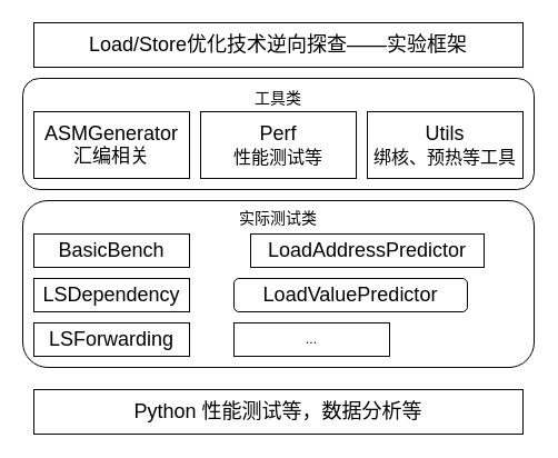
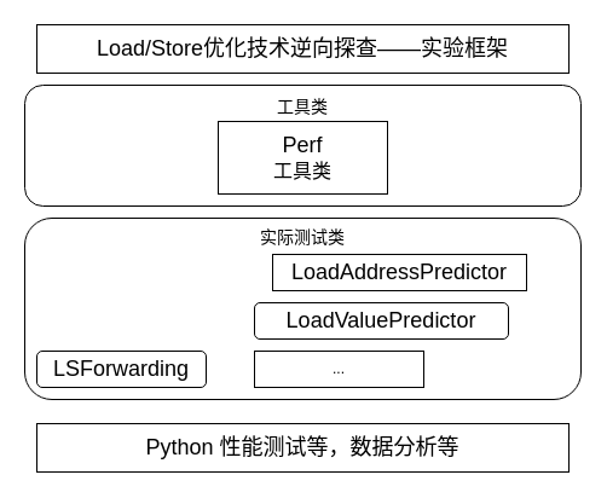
  <mxCell id="0" />
  <mxCell id="1" parent="0" />
  <mxCell id="2" value="&lt;div&gt;&lt;span style=&quot;font-size: 14px;&quot;&gt;实际测试类&lt;/span&gt;&lt;/div&gt;&lt;div&gt;&lt;span style=&quot;font-size: 14px;&quot;&gt;&lt;br&gt;&lt;/span&gt;&lt;/div&gt;&lt;div&gt;&lt;br&gt;&lt;/div&gt;&lt;div&gt;&lt;br&gt;&lt;/div&gt;&lt;div&gt;&lt;br&gt;&lt;/div&gt;&lt;div&gt;&lt;br&gt;&lt;/div&gt;&lt;div&gt;&lt;br&gt;&lt;/div&gt;&lt;div&gt;&lt;br&gt;&lt;/div&gt;&lt;div&gt;&lt;br&gt;&lt;/div&gt;" style="rounded=1;whiteSpace=wrap;html=1;fillColor=none;" vertex="1" parent="1"><mxGeometry x="20" y="180" width="460" height="150" as="geometry" /></mxCell>
  <mxCell id="3" value="&lt;font style=&quot;font-size: 18px;&quot;&gt;Load/Store优化技术逆向探查——实验框架&lt;/font&gt;" style="rounded=0;whiteSpace=wrap;html=1;" vertex="1" parent="1"><mxGeometry x="30" y="20" width="440" height="40" as="geometry" /></mxCell>
- <mxCell id="4" value="&lt;font style=&quot;font-size: 18px;&quot;&gt;ASMGenerator&lt;/font&gt;&lt;div&gt;&lt;font style=&quot;font-size: 17px;&quot;&gt;汇编相关&lt;/font&gt;&lt;/div&gt;" style="rounded=0;whiteSpace=wrap;html=1;" vertex="1" parent="1"><mxGeometry x="30" y="100" width="140" height="60" as="geometry" /></mxCell>
- <mxCell id="5" value="&lt;font style=&quot;font-size: 18px;&quot;&gt;Perf&lt;/font&gt;&lt;div&gt;&lt;font style=&quot;font-size: 16px;&quot;&gt;性能测试等&lt;/font&gt;&lt;/div&gt;" style="rounded=0;whiteSpace=wrap;html=1;" vertex="1" parent="1"><mxGeometry x="180" y="100" width="140" height="60" as="geometry" /></mxCell>
- <mxCell id="6" value="&lt;span style=&quot;font-size: 18px;&quot;&gt;LSDependency&lt;/span&gt;" style="rounded=0;whiteSpace=wrap;html=1;" vertex="1" parent="1"><mxGeometry x="30" y="250" width="140" height="30" as="geometry" /></mxCell>
- <mxCell id="7" value="&lt;span style=&quot;font-size: 18px;&quot;&gt;LSForwarding&lt;/span&gt;" style="rounded=0;whiteSpace=wrap;html=1;" vertex="1" parent="1"><mxGeometry x="30" y="290" width="140" height="30" as="geometry" /></mxCell>
- <mxCell id="8" value="&lt;span style=&quot;font-size: 18px;&quot;&gt;BasicBench&lt;/span&gt;" style="rounded=0;whiteSpace=wrap;html=1;" vertex="1" parent="1"><mxGeometry x="30" y="210" width="140" height="30" as="geometry" /></mxCell>
- <mxCell id="9" value="&lt;font style=&quot;font-size: 18px;&quot;&gt;Utils&lt;/font&gt;&lt;div&gt;&lt;font style=&quot;font-size: 16px;&quot;&gt;绑核、预热等工具&lt;/font&gt;&lt;/div&gt;" style="rounded=0;whiteSpace=wrap;html=1;" vertex="1" parent="1"><mxGeometry x="330" y="100" width="140" height="60" as="geometry" /></mxCell>
+ <mxCell id="5" value="&lt;font style=&quot;font-size: 18px;&quot;&gt;Perf&lt;/font&gt;&lt;div&gt;&lt;font style=&quot;font-size: 16px;&quot;&gt;工具类&lt;/font&gt;&lt;/div&gt;" style="rounded=0;whiteSpace=wrap;html=1;" vertex="1" parent="1"><mxGeometry x="180" y="100" width="140" height="60" as="geometry" /></mxCell>
+ <mxCell id="7" value="&lt;span style=&quot;font-size: 18px;&quot;&gt;LSForwarding&lt;/span&gt;" style="whiteSpace=wrap;html=1;rounded=1;" vertex="1" parent="1"><mxGeometry x="30" y="290" width="140" height="30" as="geometry" /></mxCell>
  <mxCell id="10" value="&lt;span style=&quot;font-size: 18px;&quot;&gt;Python 性能测试等，数据分析等&lt;/span&gt;" style="rounded=0;whiteSpace=wrap;html=1;" vertex="1" parent="1"><mxGeometry x="30" y="350" width="440" height="40" as="geometry" /></mxCell>
  <mxCell id="11" value="&lt;div&gt;&lt;font style=&quot;font-size: 14px;&quot;&gt;工具类&lt;/font&gt;&lt;/div&gt;&lt;div&gt;&lt;font style=&quot;font-size: 14px;&quot;&gt;&lt;br&gt;&lt;/font&gt;&lt;/div&gt;&lt;div&gt;&lt;font style=&quot;font-size: 14px;&quot;&gt;&lt;br&gt;&lt;/font&gt;&lt;/div&gt;&lt;div&gt;&lt;font style=&quot;font-size: 14px;&quot;&gt;&lt;br&gt;&lt;/font&gt;&lt;/div&gt;&lt;div&gt;&lt;br&gt;&lt;/div&gt;" style="rounded=1;whiteSpace=wrap;html=1;fillColor=none;" vertex="1" parent="1"><mxGeometry x="20" y="70" width="460" height="100" as="geometry" /></mxCell>
  <mxCell id="12" value="..." style="rounded=0;whiteSpace=wrap;html=1;" vertex="1" parent="1"><mxGeometry x="210" y="290" width="140" height="30" as="geometry" /></mxCell>
  <mxCell id="13" value="&lt;span style=&quot;font-size: 18px;&quot;&gt;LoadAddressPredictor&lt;/span&gt;" style="rounded=0;whiteSpace=wrap;html=1;" vertex="1" parent="1"><mxGeometry x="225" y="210" width="210" height="30" as="geometry" /></mxCell>
  <mxCell id="14" value="&lt;span style=&quot;font-size: 18px;&quot;&gt;LoadValuePredictor&lt;/span&gt;" style="whiteSpace=wrap;html=1;rounded=1;" vertex="1" parent="1"><mxGeometry x="210" y="250" width="210" height="30" as="geometry" /></mxCell>
